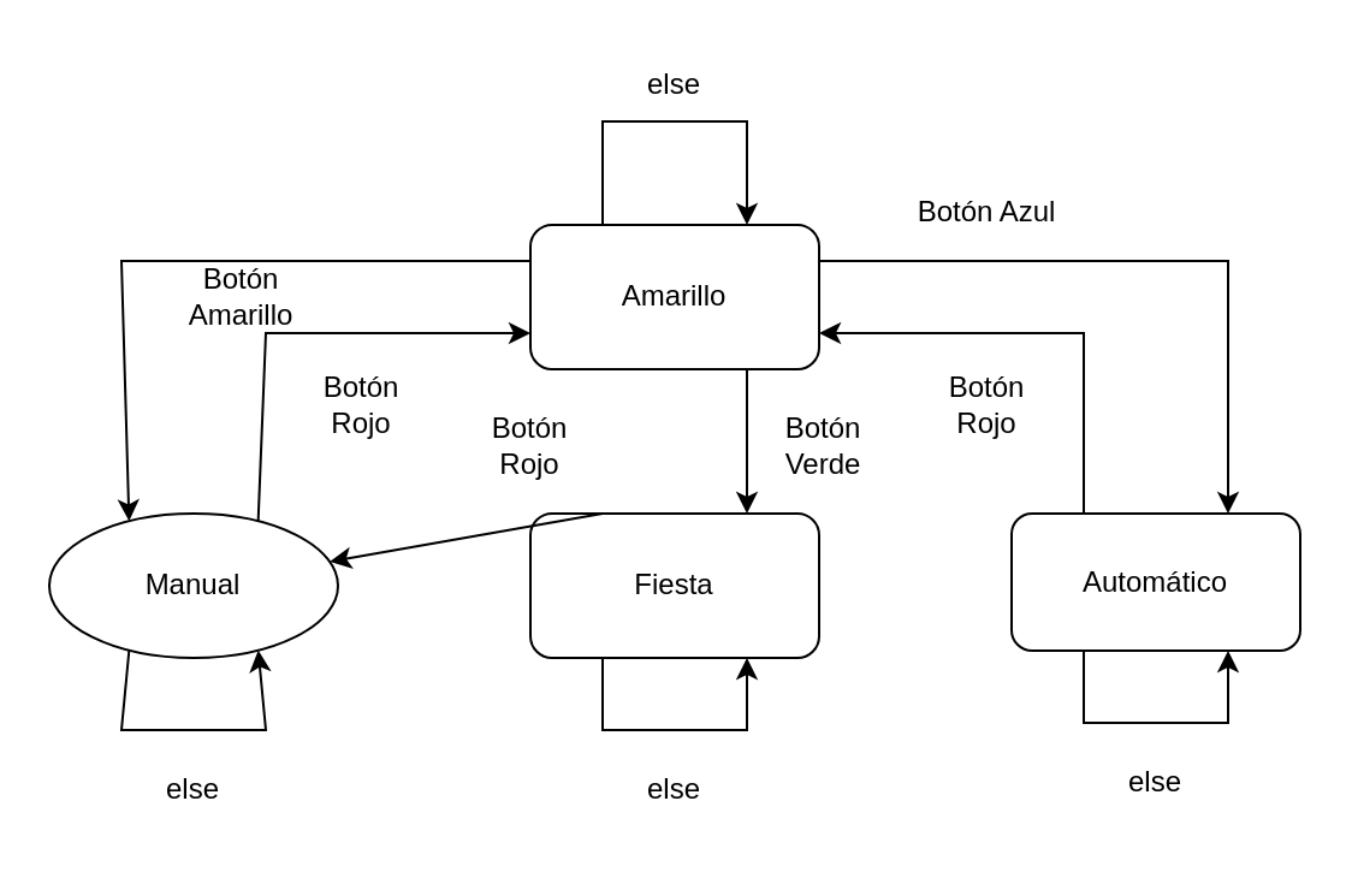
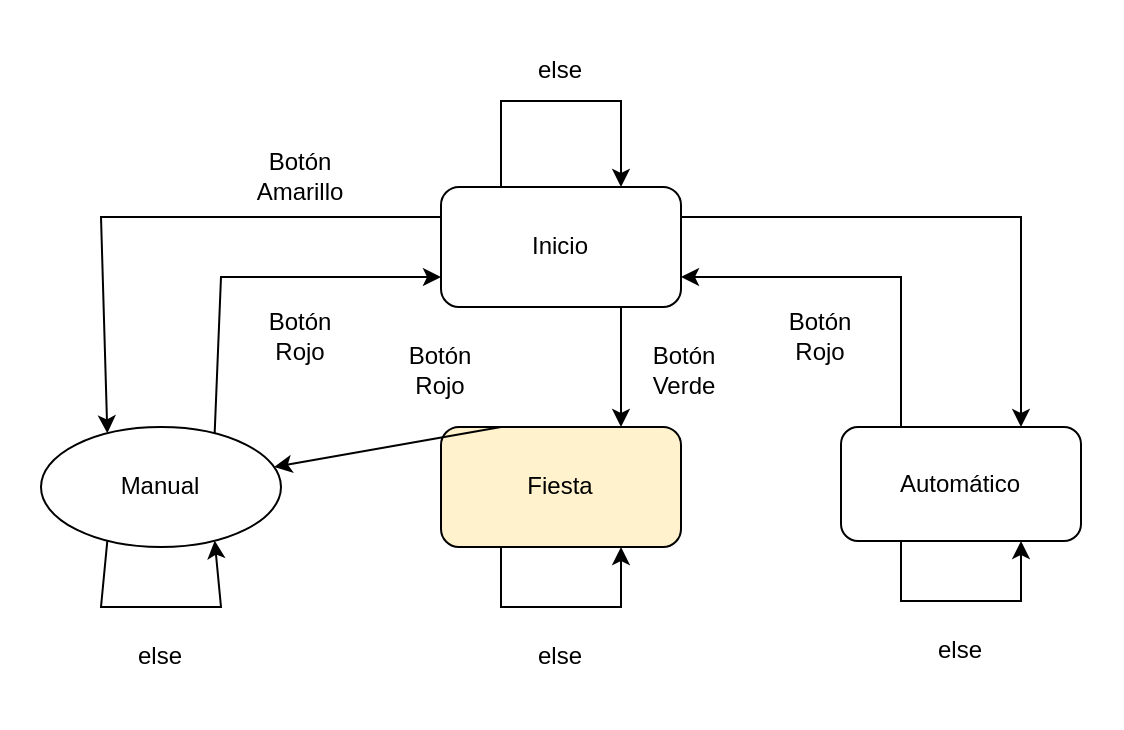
  <mxCell id="0" />
  <mxCell id="1" parent="0" />
- <mxCell id="2" value="Amarillo" style="rounded=1;whiteSpace=wrap;html=1;" parent="1" vertex="1"><mxGeometry x="220" y="93" width="120" height="60" as="geometry" /></mxCell>
+ <mxCell id="2" value="Inicio" style="rounded=1;whiteSpace=wrap;html=1;" parent="1" vertex="1"><mxGeometry x="220" y="93" width="120" height="60" as="geometry" /></mxCell>
  <mxCell id="3" value="Manual" style="ellipse;whiteSpace=wrap;html=1;" parent="1" vertex="1"><mxGeometry x="20" y="213" width="120" height="60" as="geometry" /></mxCell>
  <mxCell id="4" value="Automático" style="rounded=1;whiteSpace=wrap;html=1;" parent="1" vertex="1"><mxGeometry x="420" y="213" width="120" height="57" as="geometry" /></mxCell>
- <mxCell id="5" value="Fiesta" style="rounded=1;whiteSpace=wrap;html=1;" parent="1" vertex="1"><mxGeometry x="220" y="213" width="120" height="60" as="geometry" /></mxCell>
+ <mxCell id="5" value="Fiesta" style="rounded=1;whiteSpace=wrap;html=1;fillColor=#fff2cc;" parent="1" vertex="1"><mxGeometry x="220" y="213" width="120" height="60" as="geometry" /></mxCell>
  <mxCell id="6" value="" style="endArrow=classic;html=1;rounded=0;exitX=1;exitY=0.25;exitDx=0;exitDy=0;entryX=0.75;entryY=0;entryDx=0;entryDy=0;" parent="1" source="2" target="4" edge="1"><mxGeometry width="50" height="50" relative="1" as="geometry"><mxPoint x="250" y="213" as="sourcePoint" /><mxPoint x="300" y="163" as="targetPoint" /><Array as="points"><mxPoint x="510" y="108" /></Array></mxGeometry></mxCell>
  <mxCell id="7" value="" style="endArrow=classic;html=1;rounded=0;entryX=0.25;entryY=0;entryDx=0;entryDy=0;exitX=0;exitY=0.25;exitDx=0;exitDy=0;" parent="1" source="2" target="3" edge="1"><mxGeometry width="50" height="50" relative="1" as="geometry"><mxPoint x="250" y="343" as="sourcePoint" /><mxPoint x="300" y="293" as="targetPoint" /><Array as="points"><mxPoint x="50" y="108" /></Array></mxGeometry></mxCell>
- <mxCell id="8" value="Botón Amarillo" style="text;html=1;strokeColor=none;fillColor=none;align=center;verticalAlign=middle;whiteSpace=wrap;rounded=0;" parent="1" vertex="1"><mxGeometry x="70" y="108" width="60" height="30" as="geometry" /></mxCell>
- <mxCell id="9" value="Botón Azul" style="text;html=1;strokeColor=none;fillColor=none;align=center;verticalAlign=middle;whiteSpace=wrap;rounded=0;" parent="1" vertex="1"><mxGeometry x="380" y="73" width="60" height="30" as="geometry" /></mxCell>
+ <mxCell id="8" value="Botón Amarillo" style="text;html=1;strokeColor=none;fillColor=none;align=center;verticalAlign=middle;whiteSpace=wrap;rounded=0;" parent="1" vertex="1"><mxGeometry x="120" y="73" width="60" height="30" as="geometry" /></mxCell>
  <mxCell id="10" value="" style="endArrow=classic;html=1;rounded=0;exitX=0.75;exitY=0;exitDx=0;exitDy=0;entryX=0;entryY=0.75;entryDx=0;entryDy=0;" parent="1" source="3" target="2" edge="1"><mxGeometry width="50" height="50" relative="1" as="geometry"><mxPoint x="150" y="283" as="sourcePoint" /><mxPoint x="200" y="233" as="targetPoint" /><Array as="points"><mxPoint x="110" y="138" /></Array></mxGeometry></mxCell>
  <mxCell id="11" value="Botón Rojo" style="text;html=1;strokeColor=none;fillColor=none;align=center;verticalAlign=middle;whiteSpace=wrap;rounded=0;" parent="1" vertex="1"><mxGeometry x="120" y="153" width="60" height="30" as="geometry" /></mxCell>
  <mxCell id="12" value="" style="endArrow=classic;html=1;rounded=0;entryX=1;entryY=0.75;entryDx=0;entryDy=0;exitX=0.25;exitY=0;exitDx=0;exitDy=0;" parent="1" source="4" target="2" edge="1"><mxGeometry width="50" height="50" relative="1" as="geometry"><mxPoint x="420" y="283" as="sourcePoint" /><mxPoint x="470" y="233" as="targetPoint" /><Array as="points"><mxPoint x="450" y="138" /></Array></mxGeometry></mxCell>
  <mxCell id="13" value="" style="endArrow=classic;html=1;rounded=0;exitX=0.25;exitY=1;exitDx=0;exitDy=0;entryX=0.75;entryY=1;entryDx=0;entryDy=0;" parent="1" source="3" target="3" edge="1"><mxGeometry width="50" height="50" relative="1" as="geometry"><mxPoint x="190" y="323" as="sourcePoint" /><mxPoint x="150" y="333" as="targetPoint" /><Array as="points"><mxPoint x="50" y="303" /><mxPoint x="80" y="303" /><mxPoint x="110" y="303" /></Array></mxGeometry></mxCell>
  <mxCell id="14" value="else" style="text;html=1;strokeColor=none;fillColor=none;align=center;verticalAlign=middle;whiteSpace=wrap;rounded=0;" parent="1" vertex="1"><mxGeometry x="50" y="313" width="60" height="30" as="geometry" /></mxCell>
  <mxCell id="15" value="" style="endArrow=classic;html=1;rounded=0;exitX=0.25;exitY=0;exitDx=0;exitDy=0;entryX=0.75;entryY=0;entryDx=0;entryDy=0;" parent="1" edge="1" target="2" source="2"><mxGeometry width="50" height="50" relative="1" as="geometry"><mxPoint x="250" y="153" as="sourcePoint" /><mxPoint x="310" y="153" as="targetPoint" /><Array as="points"><mxPoint x="250" y="50" /><mxPoint x="310" y="50" /></Array></mxGeometry></mxCell>
  <mxCell id="16" value="else" style="text;html=1;strokeColor=none;fillColor=none;align=center;verticalAlign=middle;whiteSpace=wrap;rounded=0;" parent="1" vertex="1"><mxGeometry x="250" y="20" width="60" height="30" as="geometry" /></mxCell>
  <mxCell id="17" value="Botón Verde" style="text;html=1;strokeColor=none;fillColor=none;align=center;verticalAlign=middle;whiteSpace=wrap;rounded=0;" parent="1" vertex="1"><mxGeometry x="312" y="170" width="60" height="30" as="geometry" /></mxCell>
  <mxCell id="18" value="" style="endArrow=classic;html=1;rounded=0;exitX=0.25;exitY=1;exitDx=0;exitDy=0;entryX=0.75;entryY=1;entryDx=0;entryDy=0;" edge="1" parent="1"><mxGeometry width="50" height="50" relative="1" as="geometry"><mxPoint x="250" y="273" as="sourcePoint" /><mxPoint x="310" y="273" as="targetPoint" /><Array as="points"><mxPoint x="250" y="303" /><mxPoint x="280" y="303" /><mxPoint x="310" y="303" /></Array></mxGeometry></mxCell>
  <mxCell id="19" value="else" style="text;html=1;strokeColor=none;fillColor=none;align=center;verticalAlign=middle;whiteSpace=wrap;rounded=0;" vertex="1" parent="1"><mxGeometry x="250" y="313" width="60" height="30" as="geometry" /></mxCell>
  <mxCell id="20" value="" style="endArrow=classic;html=1;rounded=0;exitX=0.25;exitY=1;exitDx=0;exitDy=0;entryX=0.75;entryY=1;entryDx=0;entryDy=0;" edge="1" parent="1"><mxGeometry width="50" height="50" relative="1" as="geometry"><mxPoint x="450" y="270" as="sourcePoint" /><mxPoint x="510" y="270" as="targetPoint" /><Array as="points"><mxPoint x="450" y="300" /><mxPoint x="480" y="300" /><mxPoint x="510" y="300" /></Array></mxGeometry></mxCell>
  <mxCell id="21" value="else" style="text;html=1;strokeColor=none;fillColor=none;align=center;verticalAlign=middle;whiteSpace=wrap;rounded=0;" vertex="1" parent="1"><mxGeometry x="450" y="310" width="60" height="30" as="geometry" /></mxCell>
  <mxCell id="22" value="" style="endArrow=classic;html=1;rounded=0;exitX=0.25;exitY=0;exitDx=0;exitDy=0;" edge="1" parent="1" source="5" target="3"><mxGeometry width="50" height="50" relative="1" as="geometry"><mxPoint x="250" y="193" as="sourcePoint" /><mxPoint x="300" y="143" as="targetPoint" /></mxGeometry></mxCell>
  <mxCell id="23" value="" style="endArrow=classic;html=1;rounded=0;exitX=0.25;exitY=0;exitDx=0;exitDy=0;entryX=0.75;entryY=0;entryDx=0;entryDy=0;" edge="1" parent="1" target="5"><mxGeometry width="50" height="50" relative="1" as="geometry"><mxPoint x="310" y="153" as="sourcePoint" /><mxPoint x="308" y="190" as="targetPoint" /></mxGeometry></mxCell>
  <mxCell id="24" value="Botón Rojo" style="text;html=1;strokeColor=none;fillColor=none;align=center;verticalAlign=middle;whiteSpace=wrap;rounded=0;" vertex="1" parent="1"><mxGeometry x="190" y="170" width="60" height="30" as="geometry" /></mxCell>
  <mxCell id="25" value="Botón Rojo" style="text;html=1;strokeColor=none;fillColor=none;align=center;verticalAlign=middle;whiteSpace=wrap;rounded=0;" vertex="1" parent="1"><mxGeometry x="380" y="153" width="60" height="30" as="geometry" /></mxCell>
